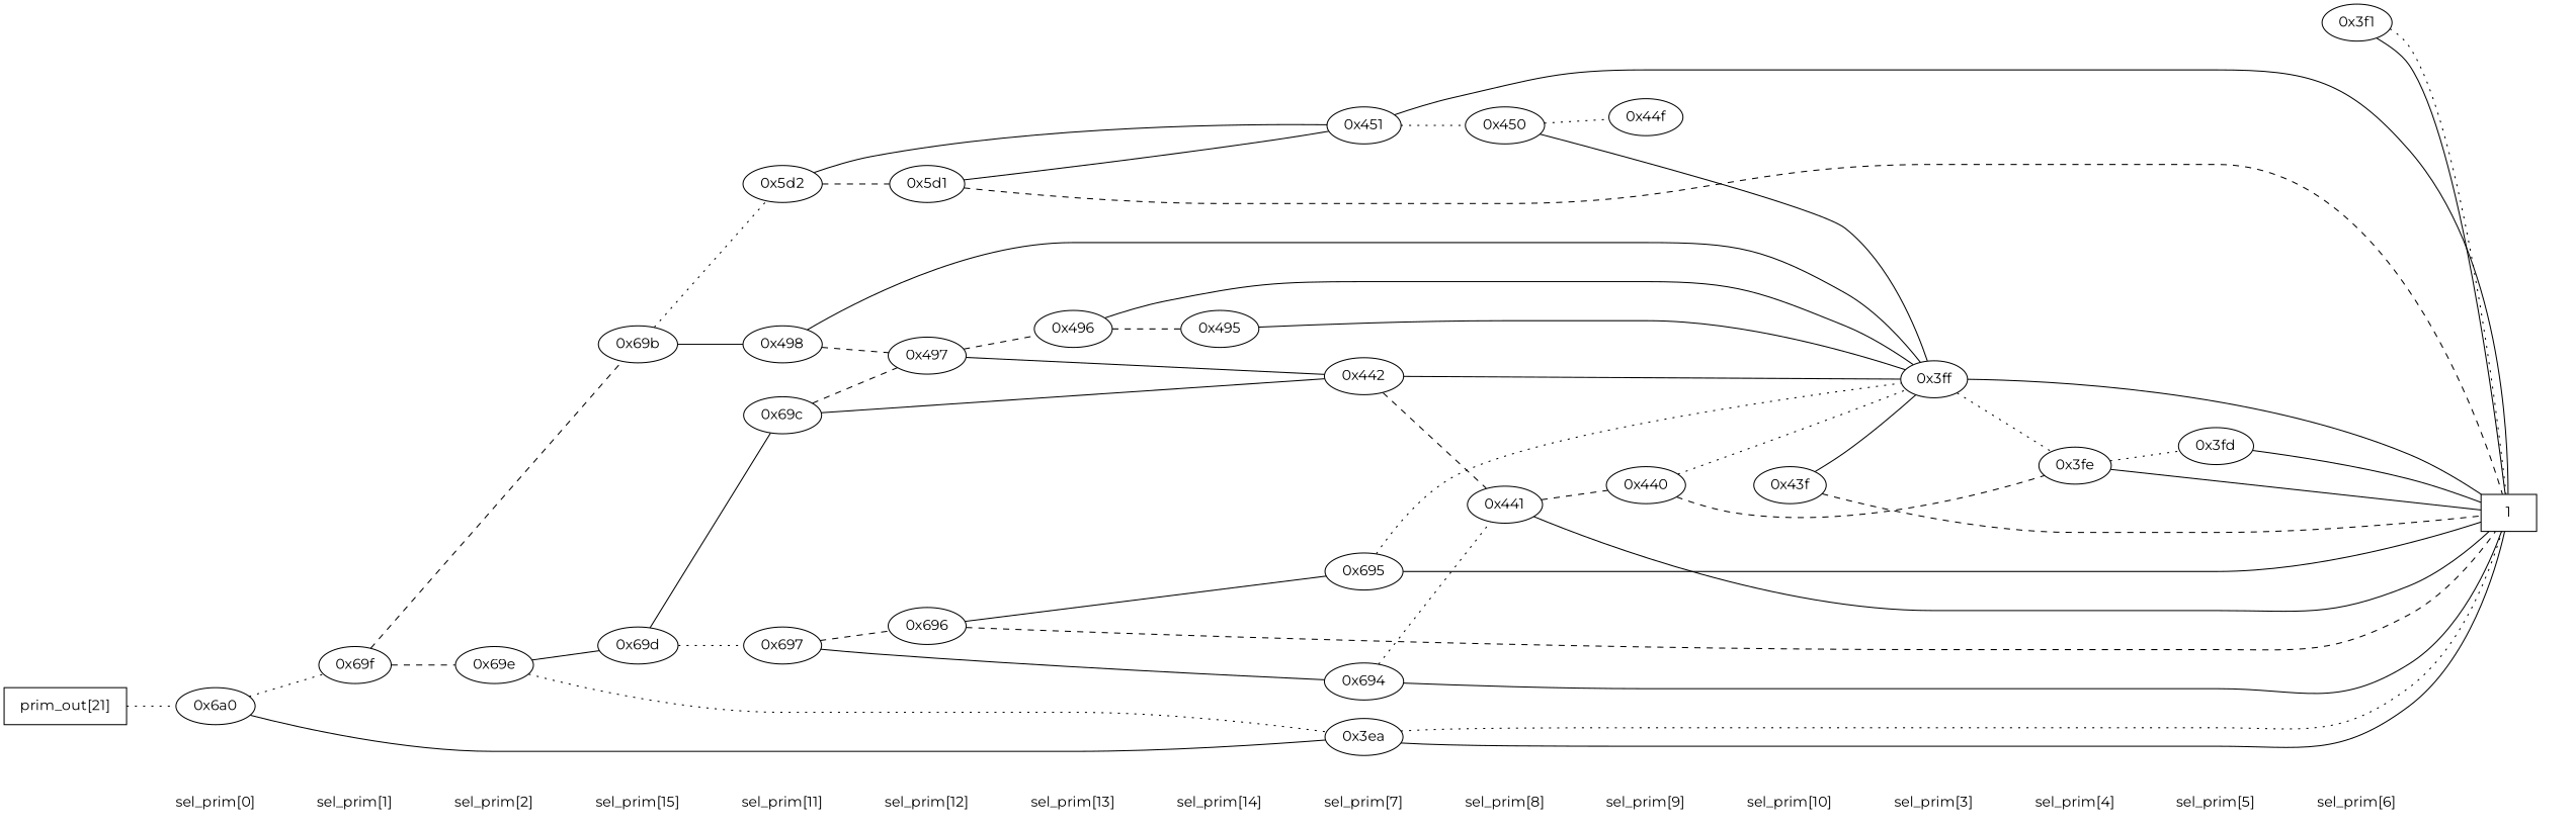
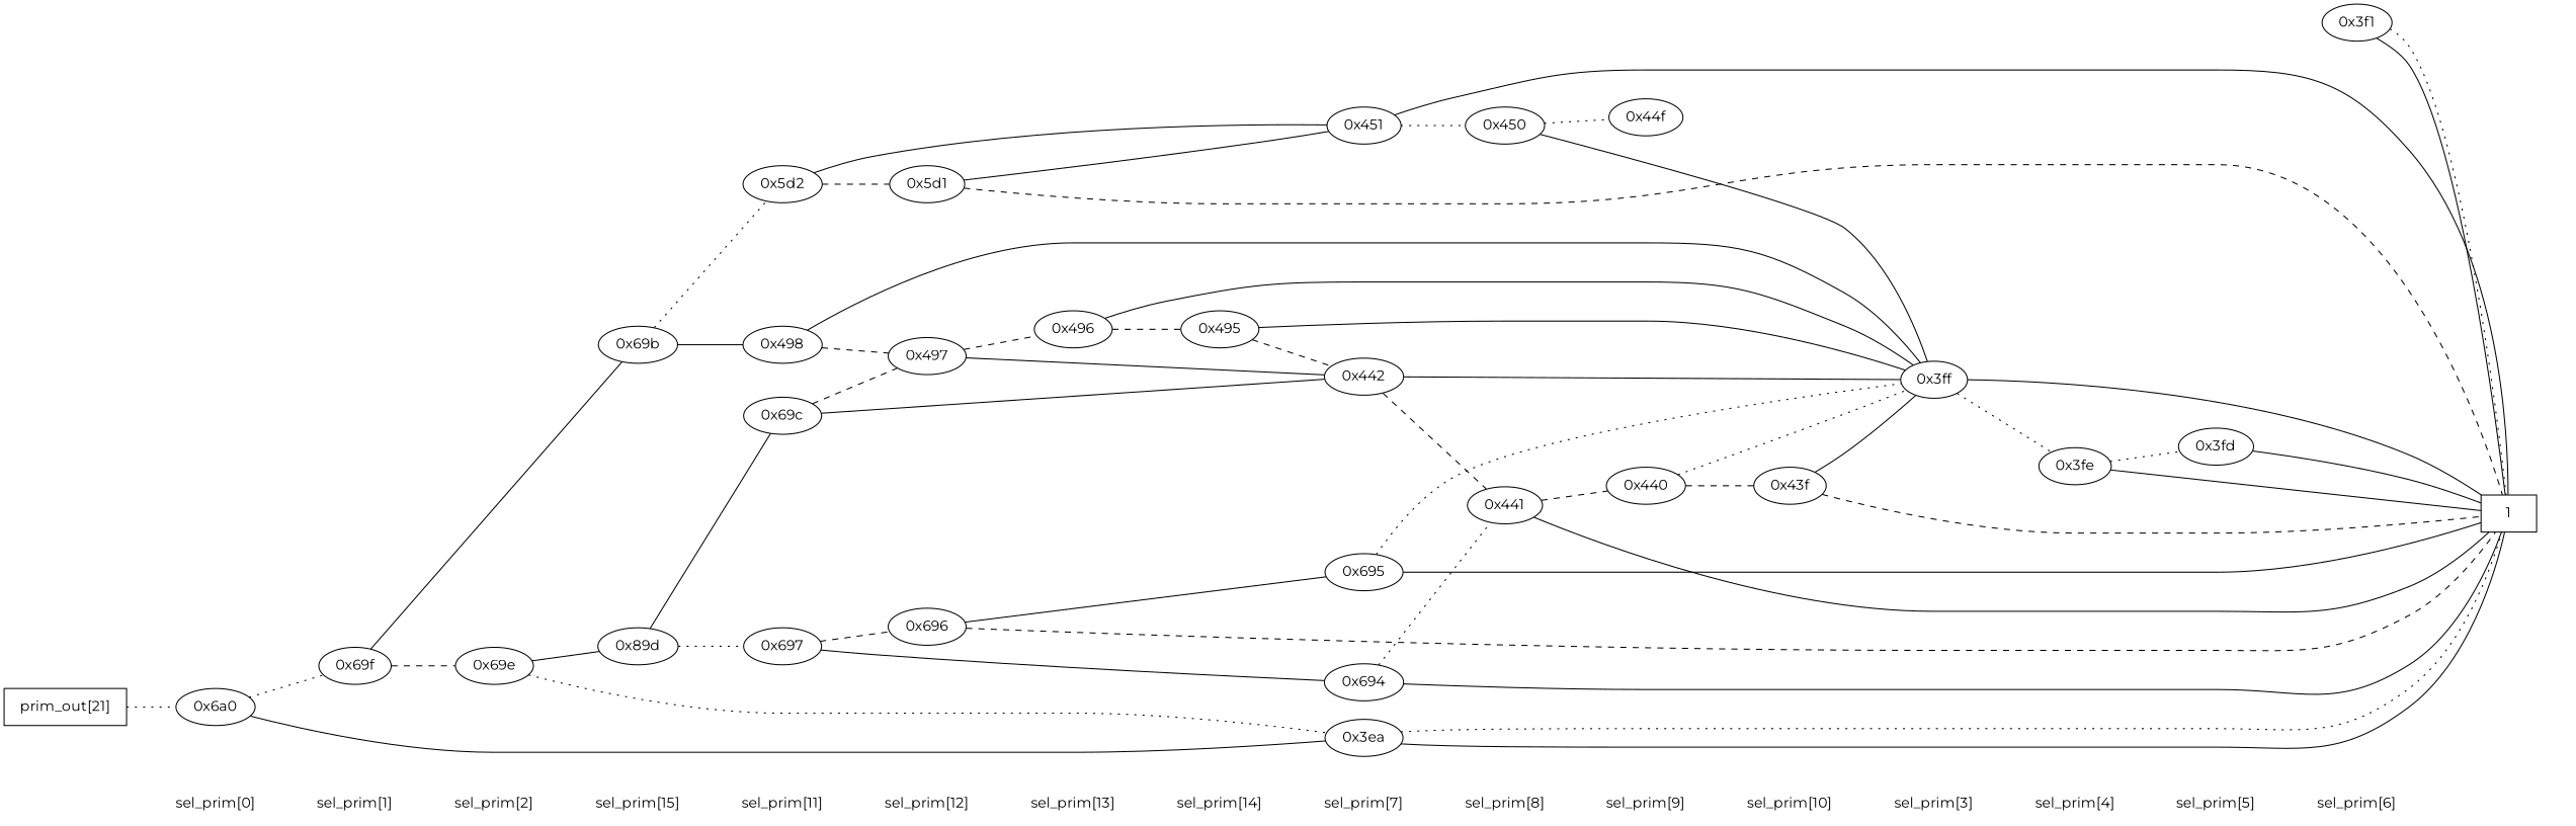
  digraph {
    fontname=Montserrat
    rankdir=LR
    node [fontname=Montserrat]
    edge [dir=none fontname=Montserrat]
    "CONST NODES" [shape=plaintext style=invis]
    " sel_prim[0] " [shape=plaintext]
    " sel_prim[1] " [shape=plaintext]
    " sel_prim[2] " [shape=plaintext]
    " sel_prim[15] " [shape=plaintext]
    " sel_prim[11] " [shape=plaintext]
    " sel_prim[12] " [shape=plaintext]
    " sel_prim[13] " [shape=plaintext]
    " sel_prim[14] " [shape=plaintext]
    " sel_prim[7] " [shape=plaintext]
    " sel_prim[8] " [shape=plaintext]
    " sel_prim[9] " [shape=plaintext]
    " sel_prim[10] " [shape=plaintext]
    " sel_prim[3] " [shape=plaintext]
    " sel_prim[4] " [shape=plaintext]
    " sel_prim[5] " [shape=plaintext]
    " sel_prim[6] " [shape=plaintext]
    "  prim_out[21]  " [shape=box]
    "0x6a0"
    "0x69f"
    "0x69e"
    "0x3f1"
    "0x69b"
-   "0x69d"
+   "0x69d" [label="0x89d"]
    "0x69c"
    "0x498"
    "0x5d2"
    "0x697"
    "0x696"
    "0x497"
    "0x5d1"
    "0x496"
    "0x495"
    "0x451"
    "0x3ea"
    "0x695"
    "0x694"
    "0x442"
    "0x450"
    "0x441"
    "0x44f"
    "0x440"
    "0x43f"
    "0x3ff"
    "0x3fe"
    "0x3fd"
    n47 [label=1 shape=box]
    subgraph sub_1 {
      "CONST NODES"
      " sel_prim[0] "
      " sel_prim[1] "
      " sel_prim[2] "
      " sel_prim[15] "
      " sel_prim[11] "
      " sel_prim[12] "
      " sel_prim[13] "
      " sel_prim[14] "
      " sel_prim[7] "
      " sel_prim[8] "
      " sel_prim[9] "
      " sel_prim[10] "
      " sel_prim[3] "
      " sel_prim[4] "
      " sel_prim[5] "
      " sel_prim[6] "
    }
    subgraph sub_2 {
      rank=same
      "  prim_out[21]  "
    }
    subgraph sub_3 {
      rank=same
      " sel_prim[0] "
      "0x6a0"
    }
    subgraph sub_4 {
      rank=same
      " sel_prim[1] "
      "0x69f"
    }
    subgraph sub_5 {
      rank=same
      " sel_prim[2] "
      "0x69e"
    }
    subgraph sub_6 {
      rank=same
      " sel_prim[6] "
      "0x3f1"
    }
    subgraph sub_7 {
      rank=same
      " sel_prim[15] "
      "0x69b"
      "0x69d"
    }
    subgraph sub_8 {
      rank=same
      " sel_prim[11] "
      "0x69c"
      "0x498"
      "0x5d2"
      "0x697"
    }
    subgraph sub_9 {
      rank=same
      " sel_prim[12] "
      "0x696"
      "0x497"
      "0x5d1"
    }
    subgraph sub_10 {
      rank=same
      " sel_prim[13] "
      "0x496"
    }
    subgraph sub_11 {
      rank=same
      " sel_prim[14] "
      "0x495"
    }
    subgraph sub_12 {
      rank=same
      " sel_prim[7] "
      "0x451"
      "0x3ea"
      "0x695"
      "0x694"
      "0x442"
    }
    subgraph sub_13 {
      rank=same
      " sel_prim[8] "
      "0x450"
      "0x441"
    }
    subgraph sub_14 {
      rank=same
      " sel_prim[9] "
      "0x44f"
      "0x440"
    }
    subgraph sub_15 {
      rank=same
      " sel_prim[10] "
      "0x43f"
    }
    subgraph sub_16 {
      rank=same
      " sel_prim[3] "
      "0x3ff"
    }
    subgraph sub_17 {
      rank=same
      " sel_prim[4] "
      "0x3fe"
    }
    subgraph sub_18 {
      rank=same
      " sel_prim[5] "
      "0x3fd"
    }
    subgraph sub_19 {
      rank=same
      "CONST NODES"
      subgraph sub_20 {
        rank=same
        n47
      }
    }
    " sel_prim[0] " -> " sel_prim[1] " [style=invis]
    " sel_prim[1] " -> " sel_prim[2] " [style=invis]
    " sel_prim[2] " -> " sel_prim[15] " [style=invis]
    " sel_prim[15] " -> " sel_prim[11] " [style=invis]
    " sel_prim[11] " -> " sel_prim[12] " [style=invis]
    " sel_prim[12] " -> " sel_prim[13] " [style=invis]
    " sel_prim[13] " -> " sel_prim[14] " [style=invis]
    " sel_prim[14] " -> " sel_prim[7] " [style=invis]
    " sel_prim[7] " -> " sel_prim[8] " [style=invis]
    " sel_prim[8] " -> " sel_prim[9] " [style=invis]
    " sel_prim[9] " -> " sel_prim[10] " [style=invis]
    " sel_prim[10] " -> " sel_prim[3] " [style=invis]
    " sel_prim[3] " -> " sel_prim[4] " [style=invis]
    " sel_prim[4] " -> " sel_prim[5] " [style=invis]
    " sel_prim[5] " -> " sel_prim[6] " [style=invis]
    " sel_prim[6] " -> "CONST NODES" [style=invis]
    "  prim_out[21]  " -> "0x6a0" [style=dotted]
    "0x6a0" -> "0x69f" [style=dotted]
    "0x6a0" -> "0x3ea"
    "0x69f" -> "0x69e" [style=dashed]
-   "0x69f" -> "0x69b" [style=dashed]
+   "0x69f" -> "0x69b"
    "0x69e" -> "0x69d"
    "0x69e" -> "0x3ea" [style=dotted]
    "0x3f1" -> n47
    "0x3f1" -> n47 [style=dotted]
    "0x69b" -> "0x498"
    "0x69b" -> "0x5d2" [style=dotted]
    "0x69d" -> "0x69c"
    "0x69d" -> "0x697" [style=dotted]
    "0x69c" -> "0x497" [style=dashed]
    "0x69c" -> "0x442"
    "0x498" -> "0x497" [style=dashed]
    "0x498" -> "0x3ff"
    "0x5d2" -> "0x5d1" [style=dashed]
    "0x5d2" -> "0x451"
    "0x697" -> "0x696" [style=dashed]
    "0x697" -> "0x694"
    "0x696" -> "0x695"
    "0x696" -> n47 [style=dashed]
    "0x497" -> "0x496" [style=dashed]
    "0x497" -> "0x442"
    "0x5d1" -> "0x451"
    "0x5d1" -> n47 [style=dashed]
    "0x496" -> "0x495" [style=dashed]
    "0x496" -> "0x3ff"
+   "0x495" -> "0x442" [style=dashed]
    "0x495" -> "0x3ff"
    "0x451" -> "0x450" [style=dotted]
    "0x451" -> n47
    "0x3ea" -> n47
    "0x3ea" -> n47 [style=dotted]
    "0x695" -> "0x3ff" [style=dotted]
    "0x695" -> n47
    "0x694" -> "0x441" [style=dotted]
    "0x694" -> n47
    "0x442" -> "0x441" [style=dashed]
    "0x442" -> "0x3ff"
    "0x450" -> "0x44f" [style=dotted]
    "0x450" -> "0x3ff"
    "0x441" -> "0x440" [style=dashed]
    "0x441" -> n47
-   "0x440" -> "0x3fe" [style=dashed]
+   "0x440" -> "0x43f" [style=dashed]
    "0x440" -> "0x3ff" [style=dotted]
    "0x43f" -> "0x3ff"
    "0x43f" -> n47 [style=dashed]
    "0x3ff" -> "0x3fe" [style=dotted]
    "0x3ff" -> n47
    "0x3fe" -> "0x3fd" [style=dotted]
    "0x3fe" -> n47
    "0x3fd" -> n47
  }
